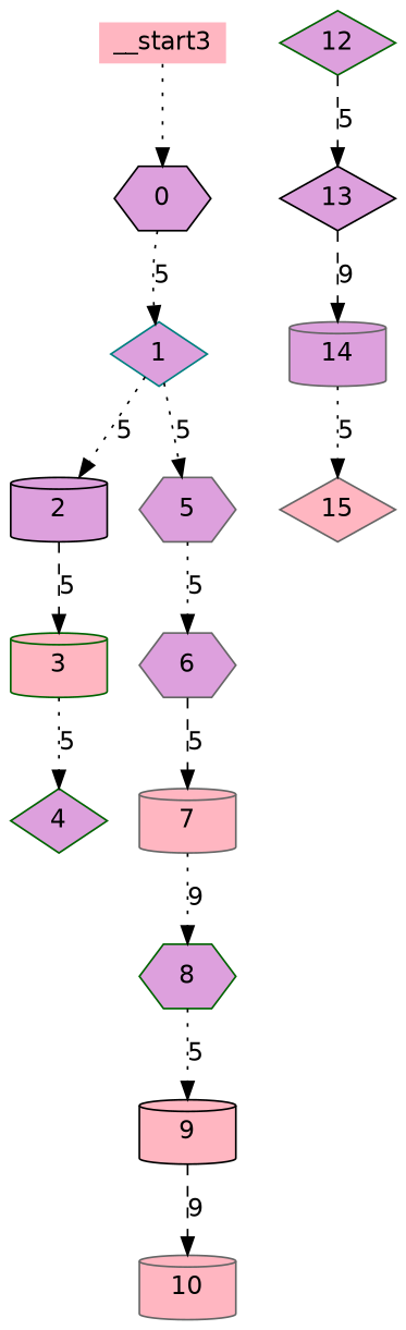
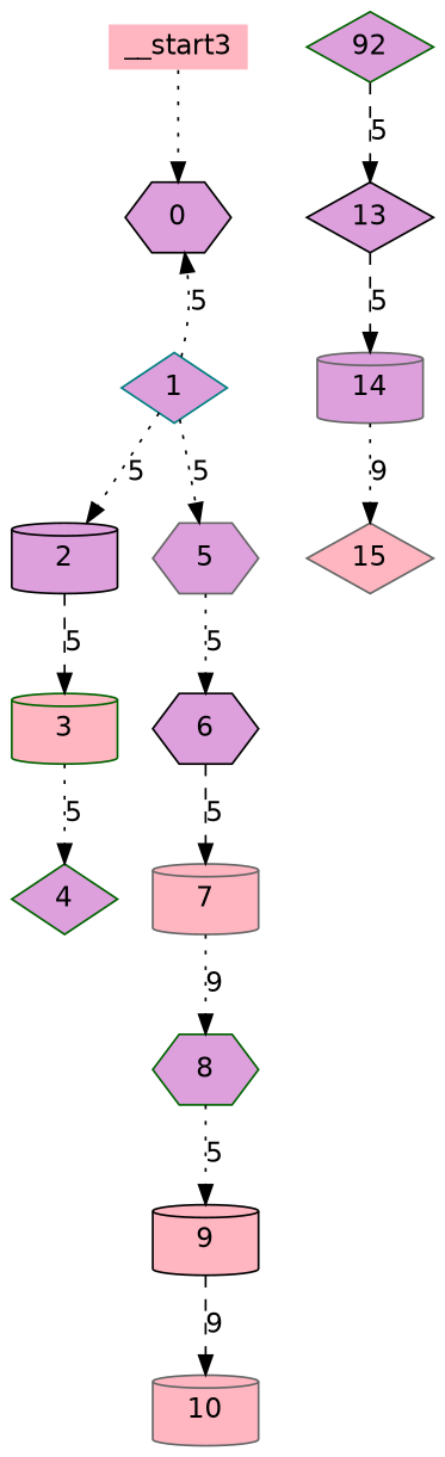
  digraph {
    fontname="DejaVu Sans"
    node [color=gray40 fillcolor=plum fontname="DejaVu Sans" shape=cylinder style=filled]
    edge [fontname="DejaVu Sans" style=dotted]
    n1 [color=black label=0 shape=hexagon]
    n2 [color=teal label=1 shape=diamond]
    n3 [color=black label=2]
    n4 [label=5 shape=hexagon]
    n5 [color=darkgreen fillcolor=lightpink label=3]
    n6 [color=darkgreen label=4 shape=diamond]
-   n7 [label=6 shape=hexagon]
+   n7 [color=black label=6 shape=hexagon]
    n8 [fillcolor=lightpink label=7]
    n9 [color=darkgreen label=8 shape=hexagon]
    n10 [color=black fillcolor=lightpink label=9]
    n11 [fillcolor=lightpink label=10]
-   n12 [color=darkgreen label=12 shape=diamond]
+   n12 [color=darkgreen label=92 shape=diamond]
    n13 [color=black label=13 shape=diamond]
    n14 [label=14]
    n15 [fillcolor=lightpink label=15 shape=diamond]
    n16 [fillcolor=lightpink height=0 label=__start3 shape=none width=0]
-   n1 -> n2 [label=5]
+   n2 -> n1 [label=5]
    n2 -> n3 [label=5]
    n2 -> n4 [label=5]
    n3 -> n5 [label=5 style=dashed]
    n4 -> n7 [label=5]
    n5 -> n6 [label=5]
    n7 -> n8 [label=5 style=dashed]
    n8 -> n9 [label=9]
    n9 -> n10 [label=5]
    n10 -> n11 [label=9 style=dashed]
    n12 -> n13 [label=5 style=dashed]
-   n13 -> n14 [label=9 style=dashed]
-   n14 -> n15 [label=5]
+   n13 -> n14 [label=5 style=dashed]
+   n14 -> n15 [label=9]
    n16 -> n1
  }
